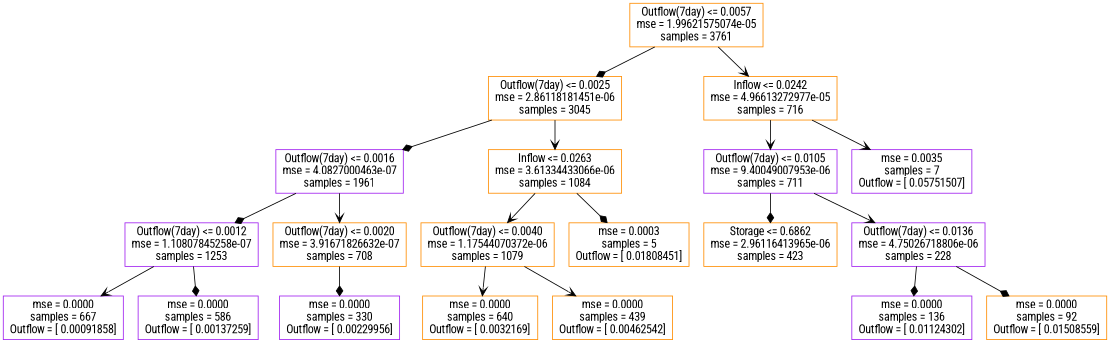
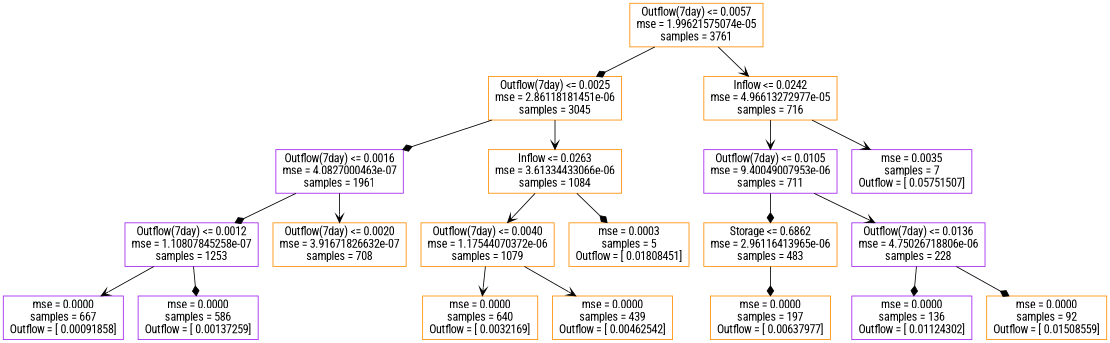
  digraph {
    fontname="Roboto Condensed"
    node [color=darkorange fontname="Roboto Condensed" shape=box]
    edge [arrowhead=diamond fontname="Roboto Condensed"]
    n1 [label="Outflow(7day) <= 0.0057\nmse = 1.99621575074e-05\nsamples = 3761"]
    n2 [label="Outflow(7day) <= 0.0025\nmse = 2.86118181451e-06\nsamples = 3045"]
    n3 [label="Inflow <= 0.0242\nmse = 4.96613272977e-05\nsamples = 716"]
    n4 [color=purple label="Outflow(7day) <= 0.0016\nmse = 4.0827000463e-07\nsamples = 1961"]
    n5 [label="Inflow <= 0.0263\nmse = 3.61334433066e-06\nsamples = 1084"]
    n6 [color=purple label="Outflow(7day) <= 0.0105\nmse = 9.40049007953e-06\nsamples = 711"]
    n7 [color=purple label="mse = 0.0035\nsamples = 7\nOutflow = [ 0.05751507]"]
    n8 [color=purple label="Outflow(7day) <= 0.0012\nmse = 1.10807845258e-07\nsamples = 1253"]
    n9 [label="Outflow(7day) <= 0.0020\nmse = 3.91671826632e-07\nsamples = 708"]
    n10 [label="Outflow(7day) <= 0.0040\nmse = 1.17544070372e-06\nsamples = 1079"]
    n11 [label="mse = 0.0003\nsamples = 5\nOutflow = [ 0.01808451]"]
    n12 [color=purple label="mse = 0.0000\nsamples = 667\nOutflow = [ 0.00091858]"]
    n13 [color=purple label="mse = 0.0000\nsamples = 586\nOutflow = [ 0.00137259]"]
-   n14 [color=purple label="mse = 0.0000\nsamples = 330\nOutflow = [ 0.00229956]"]
    n15 [label="mse = 0.0000\nsamples = 640\nOutflow = [ 0.0032169]"]
    n16 [label="mse = 0.0000\nsamples = 439\nOutflow = [ 0.00462542]"]
-   n17 [label="Storage <= 0.6862\nmse = 2.96116413965e-06\nsamples = 423"]
+   n17 [label="Storage <= 0.6862\nmse = 2.96116413965e-06\nsamples = 483"]
    n18 [color=purple label="Outflow(7day) <= 0.0136\nmse = 4.75026718806e-06\nsamples = 228"]
+   n19 [label="mse = 0.0000\nsamples = 197\nOutflow = [ 0.00637977]"]
    n20 [color=purple label="mse = 0.0000\nsamples = 136\nOutflow = [ 0.01124302]"]
    n21 [label="mse = 0.0000\nsamples = 92\nOutflow = [ 0.01508559]"]
    n1 -> n2
    n1 -> n3 [arrowhead=vee]
    n2 -> n4
    n2 -> n5 [arrowhead=vee]
    n3 -> n6 [arrowhead=vee]
    n3 -> n7 [arrowhead=vee]
    n4 -> n8
    n4 -> n9 [arrowhead=vee]
    n5 -> n10 [arrowhead=vee]
    n5 -> n11
    n6 -> n17
    n6 -> n18 [arrowhead=vee]
    n8 -> n12 [arrowhead=vee]
    n8 -> n13
-   n9 -> n14
    n10 -> n15 [arrowhead=vee]
    n10 -> n16 [arrowhead=vee]
+   n17 -> n19
    n18 -> n20
    n18 -> n21
  }
